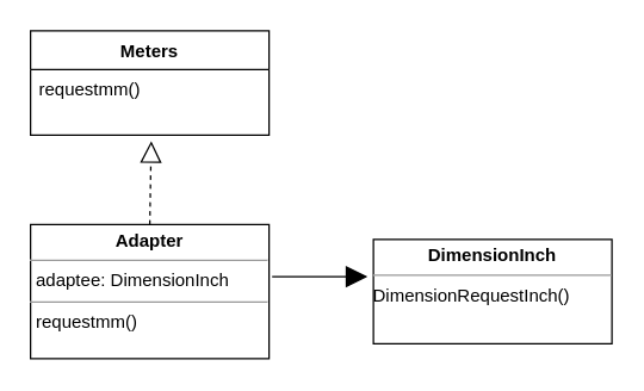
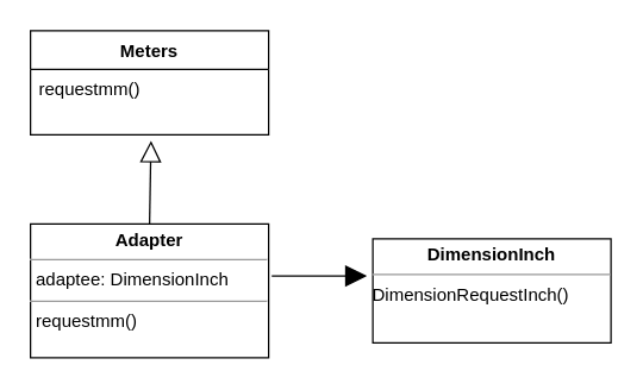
  <mxCell id="0" />
  <mxCell id="1" parent="0" />
  <mxCell id="2" value="&lt;p style=&quot;margin:0px;margin-top:4px;text-align:center;&quot;&gt;&lt;b&gt;DimensionInch&lt;/b&gt;&lt;/p&gt;&lt;hr size=&quot;1&quot;&gt;&lt;p style=&quot;margin:0px;margin-left:4px;&quot;&gt;&lt;/p&gt;DimensionRequestInch&lt;span style=&quot;background-color: initial;&quot;&gt;()&lt;/span&gt;&lt;b style=&quot;text-align: center;&quot;&gt;&lt;br&gt;&lt;/b&gt;&lt;p style=&quot;margin:0px;margin-left:4px;&quot;&gt;&lt;br&gt;&lt;/p&gt;" style="verticalAlign=top;align=left;overflow=fill;fontSize=12;fontFamily=Helvetica;html=1;" parent="1" vertex="1"><mxGeometry x="250" y="160" width="160" height="70" as="geometry" /></mxCell>
  <mxCell id="3" value="Meters" style="swimlane;fontStyle=1;align=center;verticalAlign=top;childLayout=stackLayout;horizontal=1;startSize=26;horizontalStack=0;resizeParent=1;resizeParentMax=0;resizeLast=0;collapsible=1;marginBottom=0;" parent="1" vertex="1"><mxGeometry x="20" y="20" width="160" height="70" as="geometry" /></mxCell>
  <mxCell id="4" value="requestmm()" style="text;strokeColor=none;fillColor=none;align=left;verticalAlign=top;spacingLeft=4;spacingRight=4;overflow=hidden;rotatable=0;points=[[0,0.5],[1,0.5]];portConstraint=eastwest;" parent="3" vertex="1"><mxGeometry y="26" width="160" height="44" as="geometry" /></mxCell>
  <mxCell id="5" value="&lt;p style=&quot;margin:0px;margin-top:4px;text-align:center;&quot;&gt;&lt;b&gt;Adapter&lt;/b&gt;&lt;/p&gt;&lt;hr size=&quot;1&quot;&gt;&lt;p style=&quot;margin:0px;margin-left:4px;&quot;&gt;adaptee: DimensionInch&lt;/p&gt;&lt;hr size=&quot;1&quot;&gt;&lt;p style=&quot;margin:0px;margin-left:4px;&quot;&gt;requestmm()&lt;br&gt;&lt;/p&gt;&lt;p style=&quot;margin:0px;margin-left:4px;&quot;&gt;&lt;br&gt;&lt;/p&gt;" style="verticalAlign=top;align=left;overflow=fill;fontSize=12;fontFamily=Helvetica;html=1;" parent="1" vertex="1"><mxGeometry x="20" y="150" width="160" height="90" as="geometry" /></mxCell>
- <mxCell id="6" value="" style="endArrow=block;dashed=1;endFill=0;endSize=12;html=1;rounded=0;exitX=0.5;exitY=0;exitDx=0;exitDy=0;entryX=0.506;entryY=1.091;entryDx=0;entryDy=0;entryPerimeter=0;" parent="1" source="5" target="4" edge="1"><mxGeometry width="160" relative="1" as="geometry"><mxPoint x="150" y="180" as="sourcePoint" /><mxPoint x="310" y="180" as="targetPoint" /></mxGeometry></mxCell>
+ <mxCell id="6" value="" style="endArrow=block;dashed=0;endFill=0;endSize=12;html=1;rounded=0;exitX=0.5;exitY=0;exitDx=0;exitDy=0;entryX=0.506;entryY=1.091;entryDx=0;entryDy=0;entryPerimeter=0;" parent="1" source="5" target="4" edge="1"><mxGeometry width="160" relative="1" as="geometry"><mxPoint x="150" y="180" as="sourcePoint" /><mxPoint x="310" y="180" as="targetPoint" /></mxGeometry></mxCell>
  <mxCell id="7" value="" style="endArrow=block;endFill=1;endSize=12;html=1;rounded=0;exitX=1.013;exitY=0.389;exitDx=0;exitDy=0;exitPerimeter=0;entryX=-0.025;entryY=0.357;entryDx=0;entryDy=0;entryPerimeter=0;" parent="1" source="5" target="2" edge="1"><mxGeometry width="160" relative="1" as="geometry"><mxPoint x="150" y="180" as="sourcePoint" /><mxPoint x="260" y="190" as="targetPoint" /></mxGeometry></mxCell>
